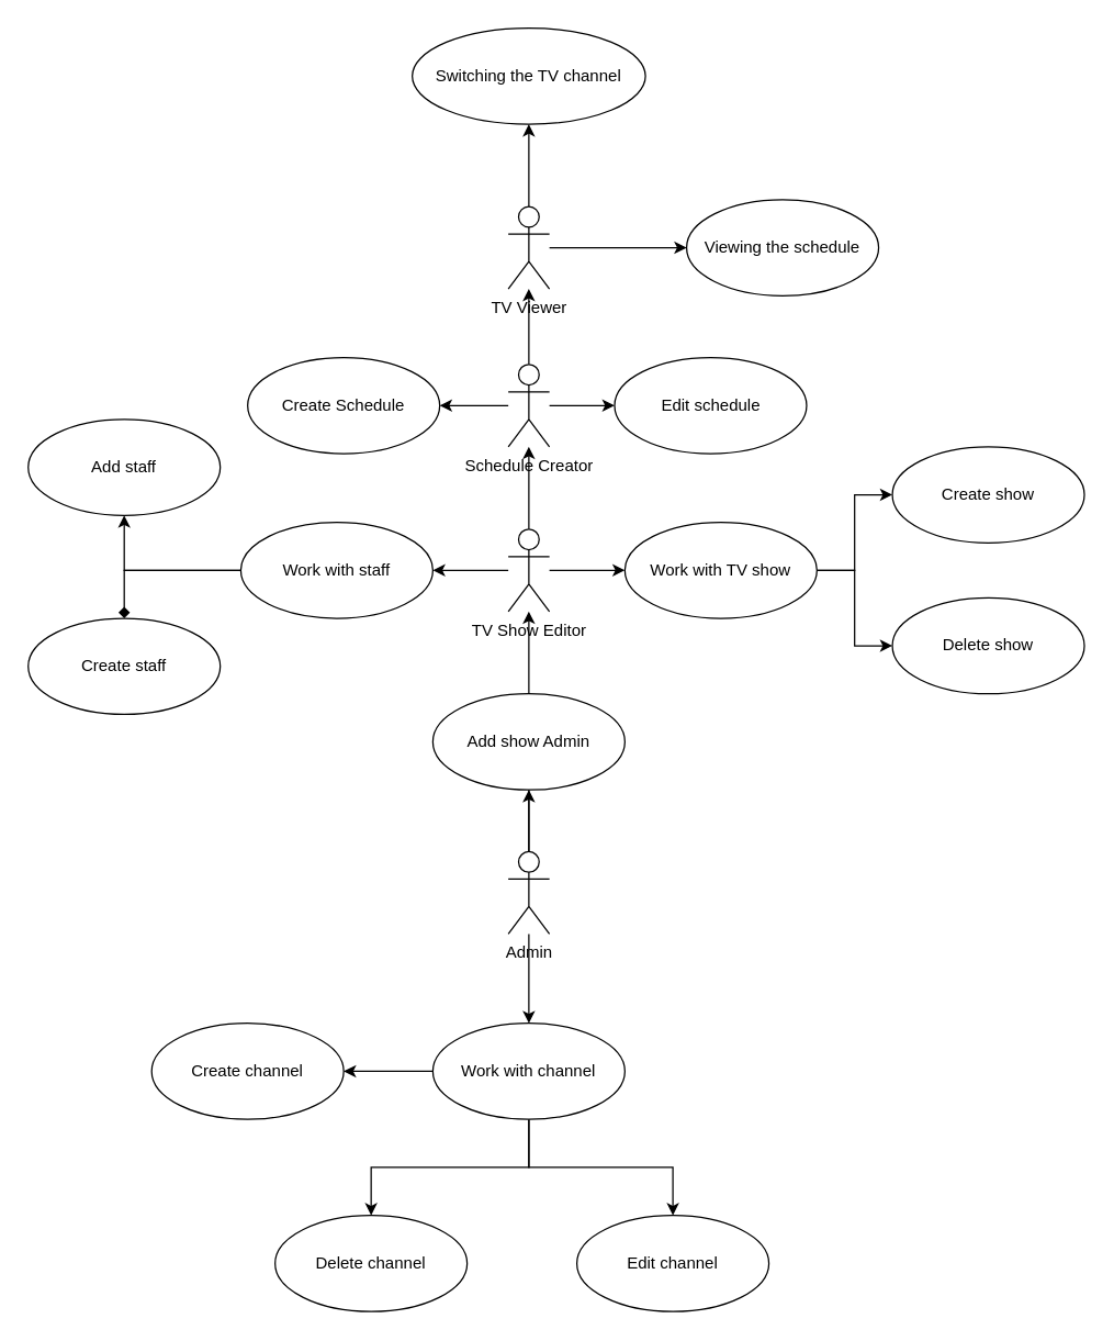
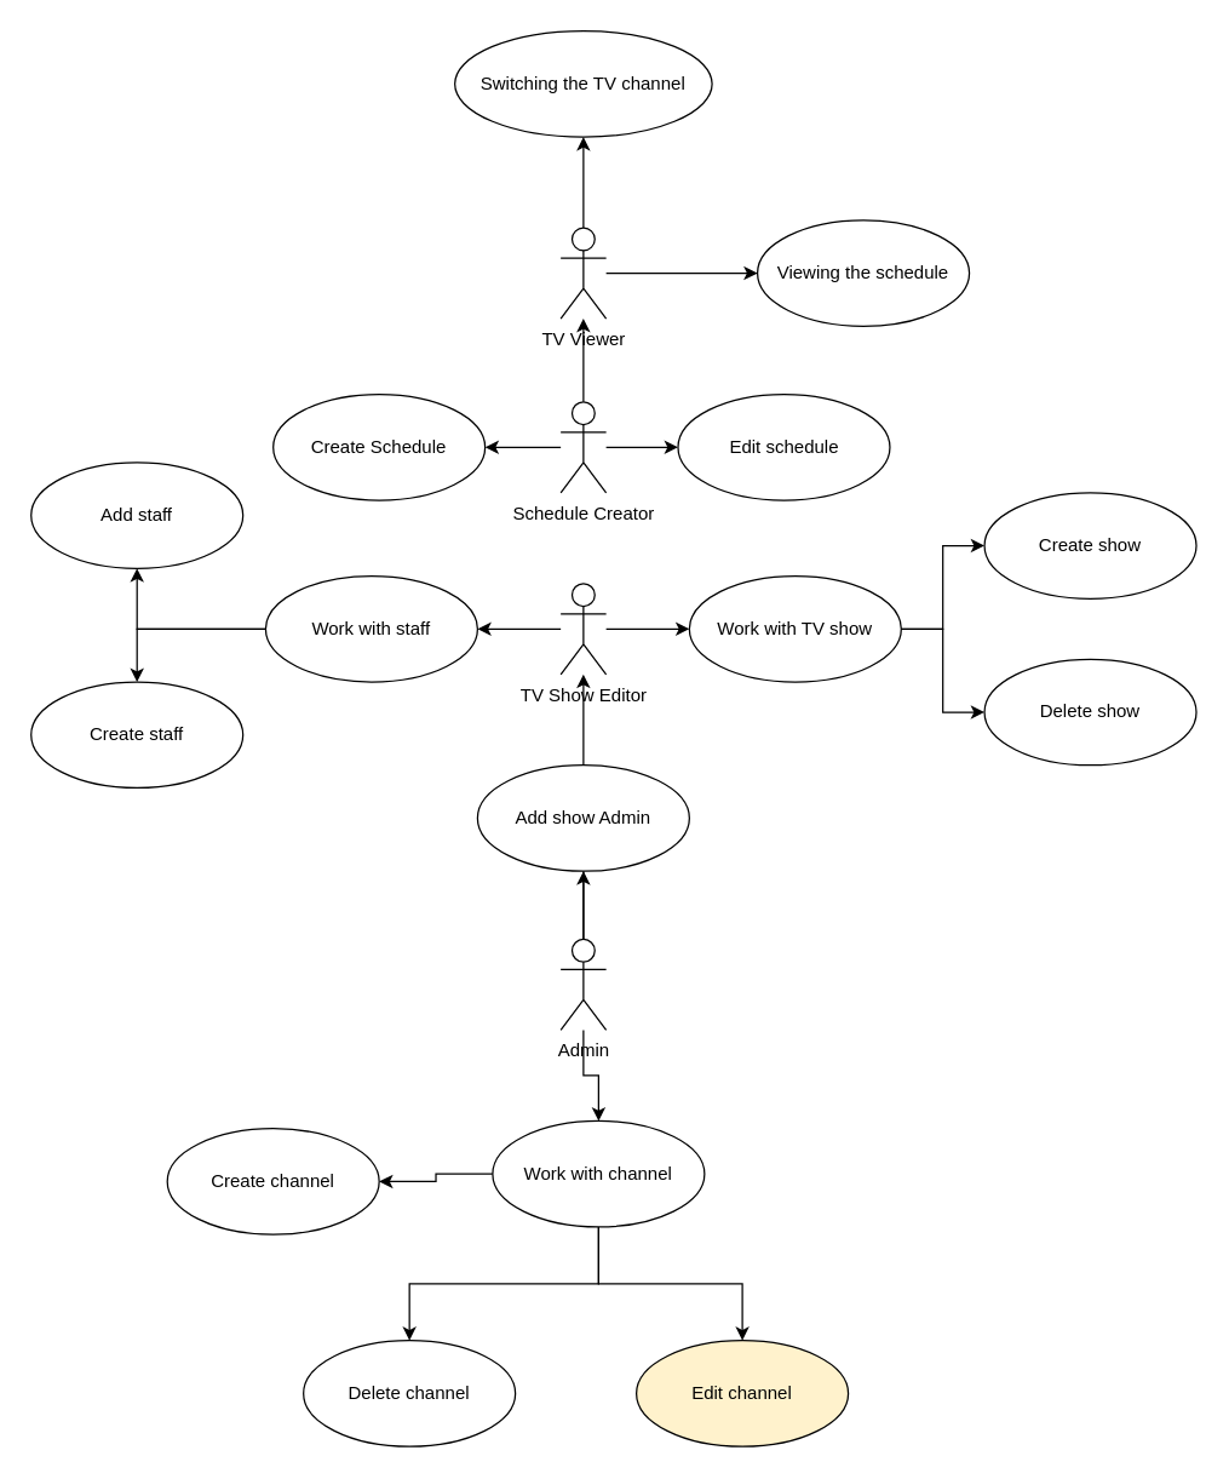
  <mxCell id="0" />
  <mxCell id="1" parent="0" />
  <mxCell id="2" style="edgeStyle=orthogonalEdgeStyle;rounded=0;orthogonalLoop=1;jettySize=auto;html=1;startArrow=none;" edge="1" parent="1" source="27" target="11"><mxGeometry relative="1" as="geometry" /></mxCell>
  <mxCell id="3" style="edgeStyle=orthogonalEdgeStyle;rounded=0;orthogonalLoop=1;jettySize=auto;html=1;" edge="1" parent="1" source="5" target="15"><mxGeometry relative="1" as="geometry" /></mxCell>
  <mxCell id="4" style="edgeStyle=orthogonalEdgeStyle;rounded=0;orthogonalLoop=1;jettySize=auto;html=1;" edge="1" parent="1" source="5" target="27"><mxGeometry relative="1" as="geometry" /></mxCell>
  <mxCell id="5" value="Admin" style="shape=umlActor;verticalLabelPosition=bottom;verticalAlign=top;html=1;" vertex="1" parent="1"><mxGeometry x="370" y="620" width="30" height="60" as="geometry" /></mxCell>
  <mxCell id="6" value="Create channel" style="ellipse;whiteSpace=wrap;html=1;" vertex="1" parent="1"><mxGeometry x="110" y="745" width="140" height="70" as="geometry" /></mxCell>
  <mxCell id="7" value="Delete channel" style="ellipse;whiteSpace=wrap;html=1;" vertex="1" parent="1"><mxGeometry x="200" y="885" width="140" height="70" as="geometry" /></mxCell>
  <mxCell id="8" style="edgeStyle=orthogonalEdgeStyle;rounded=0;orthogonalLoop=1;jettySize=auto;html=1;entryX=0;entryY=0.5;entryDx=0;entryDy=0;" edge="1" parent="1" source="11" target="19"><mxGeometry relative="1" as="geometry" /></mxCell>
  <mxCell id="9" style="edgeStyle=orthogonalEdgeStyle;rounded=0;orthogonalLoop=1;jettySize=auto;html=1;" edge="1" parent="1" source="11" target="24"><mxGeometry relative="1" as="geometry" /></mxCell>
- <mxCell id="10" style="edgeStyle=orthogonalEdgeStyle;rounded=0;orthogonalLoop=1;jettySize=auto;html=1;" edge="1" parent="1" source="11" target="37"><mxGeometry relative="1" as="geometry" /></mxCell>
  <mxCell id="11" value="TV Show Editor" style="shape=umlActor;verticalLabelPosition=bottom;verticalAlign=top;html=1;" vertex="1" parent="1"><mxGeometry x="370" y="385" width="30" height="60" as="geometry" /></mxCell>
  <mxCell id="12" style="edgeStyle=orthogonalEdgeStyle;rounded=0;orthogonalLoop=1;jettySize=auto;html=1;" edge="1" parent="1" source="15" target="6"><mxGeometry relative="1" as="geometry" /></mxCell>
  <mxCell id="13" style="edgeStyle=orthogonalEdgeStyle;rounded=0;orthogonalLoop=1;jettySize=auto;html=1;entryX=0.5;entryY=0;entryDx=0;entryDy=0;" edge="1" parent="1" source="15" target="7"><mxGeometry relative="1" as="geometry" /></mxCell>
  <mxCell id="14" style="edgeStyle=orthogonalEdgeStyle;rounded=0;orthogonalLoop=1;jettySize=auto;html=1;" edge="1" parent="1" source="15" target="16"><mxGeometry relative="1" as="geometry" /></mxCell>
- <mxCell id="15" value="Work with channel" style="ellipse;whiteSpace=wrap;html=1;" vertex="1" parent="1"><mxGeometry x="315" y="745" width="140" height="70" as="geometry" /></mxCell>
- <mxCell id="16" value="Edit channel" style="ellipse;whiteSpace=wrap;html=1;" vertex="1" parent="1"><mxGeometry x="420" y="885" width="140" height="70" as="geometry" /></mxCell>
+ <mxCell id="15" value="Work with channel" style="ellipse;whiteSpace=wrap;html=1;" vertex="1" parent="1"><mxGeometry x="325" y="740" width="140" height="70" as="geometry" /></mxCell>
+ <mxCell id="16" value="Edit channel" style="ellipse;whiteSpace=wrap;html=1;fillColor=#fff2cc;" vertex="1" parent="1"><mxGeometry x="420" y="885" width="140" height="70" as="geometry" /></mxCell>
  <mxCell id="17" style="edgeStyle=orthogonalEdgeStyle;rounded=0;orthogonalLoop=1;jettySize=auto;html=1;entryX=0;entryY=0.5;entryDx=0;entryDy=0;" edge="1" parent="1" source="19" target="20"><mxGeometry relative="1" as="geometry" /></mxCell>
  <mxCell id="18" style="edgeStyle=orthogonalEdgeStyle;rounded=0;orthogonalLoop=1;jettySize=auto;html=1;entryX=0;entryY=0.5;entryDx=0;entryDy=0;" edge="1" parent="1" source="19" target="21"><mxGeometry relative="1" as="geometry" /></mxCell>
  <mxCell id="19" value="Work with TV show" style="ellipse;whiteSpace=wrap;html=1;" vertex="1" parent="1"><mxGeometry x="455" y="380" width="140" height="70" as="geometry" /></mxCell>
  <mxCell id="20" value="Delete show" style="ellipse;whiteSpace=wrap;html=1;" vertex="1" parent="1"><mxGeometry x="650" y="435" width="140" height="70" as="geometry" /></mxCell>
  <mxCell id="21" value="Create show" style="ellipse;whiteSpace=wrap;html=1;" vertex="1" parent="1"><mxGeometry x="650" y="325" width="140" height="70" as="geometry" /></mxCell>
- <mxCell id="22" style="edgeStyle=orthogonalEdgeStyle;rounded=0;orthogonalLoop=1;jettySize=auto;html=1;entryX=0.5;entryY=0;entryDx=0;entryDy=0;endArrow=diamond;" edge="1" parent="1" source="24" target="25"><mxGeometry relative="1" as="geometry" /></mxCell>
+ <mxCell id="22" style="edgeStyle=orthogonalEdgeStyle;rounded=0;orthogonalLoop=1;jettySize=auto;html=1;entryX=0.5;entryY=0;entryDx=0;entryDy=0;" edge="1" parent="1" source="24" target="25"><mxGeometry relative="1" as="geometry" /></mxCell>
  <mxCell id="23" style="edgeStyle=orthogonalEdgeStyle;rounded=0;orthogonalLoop=1;jettySize=auto;html=1;entryX=0.5;entryY=1;entryDx=0;entryDy=0;" edge="1" parent="1" source="24" target="26"><mxGeometry relative="1" as="geometry" /></mxCell>
  <mxCell id="24" value="Work with staff" style="ellipse;whiteSpace=wrap;html=1;" vertex="1" parent="1"><mxGeometry x="175" y="380" width="140" height="70" as="geometry" /></mxCell>
  <mxCell id="25" value="Create staff" style="ellipse;whiteSpace=wrap;html=1;" vertex="1" parent="1"><mxGeometry x="20" y="450" width="140" height="70" as="geometry" /></mxCell>
  <mxCell id="26" value="Add staff" style="ellipse;whiteSpace=wrap;html=1;" vertex="1" parent="1"><mxGeometry x="20" y="305" width="140" height="70" as="geometry" /></mxCell>
  <mxCell id="27" value="Add show Admin" style="ellipse;whiteSpace=wrap;html=1;" vertex="1" parent="1"><mxGeometry x="315" y="505" width="140" height="70" as="geometry" /></mxCell>
  <mxCell id="28" value="" style="edgeStyle=orthogonalEdgeStyle;rounded=0;orthogonalLoop=1;jettySize=auto;html=1;endArrow=none;" edge="1" parent="1" source="5" target="27"><mxGeometry relative="1" as="geometry"><mxPoint x="385" y="515" as="sourcePoint" /><mxPoint x="385" y="405" as="targetPoint" /></mxGeometry></mxCell>
  <mxCell id="29" style="edgeStyle=orthogonalEdgeStyle;rounded=0;orthogonalLoop=1;jettySize=auto;html=1;entryX=0.5;entryY=1;entryDx=0;entryDy=0;" edge="1" parent="1" source="31" target="32"><mxGeometry relative="1" as="geometry" /></mxCell>
  <mxCell id="30" style="edgeStyle=orthogonalEdgeStyle;rounded=0;orthogonalLoop=1;jettySize=auto;html=1;entryX=0;entryY=0.5;entryDx=0;entryDy=0;" edge="1" parent="1" source="31" target="33"><mxGeometry relative="1" as="geometry" /></mxCell>
  <mxCell id="31" value="TV Viewer" style="shape=umlActor;verticalLabelPosition=bottom;verticalAlign=top;html=1;" vertex="1" parent="1"><mxGeometry x="370" y="150" width="30" height="60" as="geometry" /></mxCell>
  <mxCell id="32" value="Switching the TV channel" style="ellipse;whiteSpace=wrap;html=1;" vertex="1" parent="1"><mxGeometry x="300" y="20" width="170" height="70" as="geometry" /></mxCell>
  <mxCell id="33" value="Viewing the schedule" style="ellipse;whiteSpace=wrap;html=1;" vertex="1" parent="1"><mxGeometry x="500" y="145" width="140" height="70" as="geometry" /></mxCell>
  <mxCell id="34" style="edgeStyle=orthogonalEdgeStyle;rounded=0;orthogonalLoop=1;jettySize=auto;html=1;entryX=1;entryY=0.5;entryDx=0;entryDy=0;" edge="1" parent="1" source="37" target="38"><mxGeometry relative="1" as="geometry" /></mxCell>
  <mxCell id="35" style="edgeStyle=orthogonalEdgeStyle;rounded=0;orthogonalLoop=1;jettySize=auto;html=1;entryX=0;entryY=0.5;entryDx=0;entryDy=0;" edge="1" parent="1" source="37" target="39"><mxGeometry relative="1" as="geometry" /></mxCell>
  <mxCell id="36" style="edgeStyle=orthogonalEdgeStyle;rounded=0;orthogonalLoop=1;jettySize=auto;html=1;" edge="1" parent="1" source="37" target="31"><mxGeometry relative="1" as="geometry" /></mxCell>
  <mxCell id="37" value="Schedule Creator" style="shape=umlActor;verticalLabelPosition=bottom;verticalAlign=top;html=1;" vertex="1" parent="1"><mxGeometry x="370" y="265" width="30" height="60" as="geometry" /></mxCell>
  <mxCell id="38" value="Create Schedule" style="ellipse;whiteSpace=wrap;html=1;" vertex="1" parent="1"><mxGeometry x="180" y="260" width="140" height="70" as="geometry" /></mxCell>
  <mxCell id="39" value="Edit schedule" style="ellipse;whiteSpace=wrap;html=1;" vertex="1" parent="1"><mxGeometry x="447.5" y="260" width="140" height="70" as="geometry" /></mxCell>
